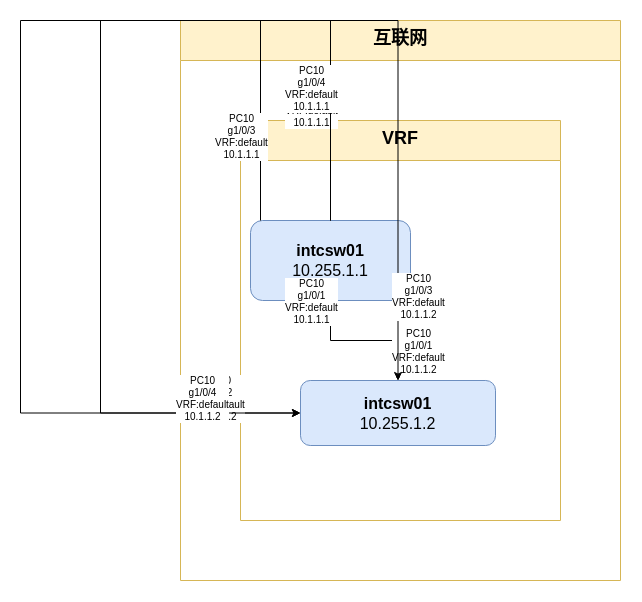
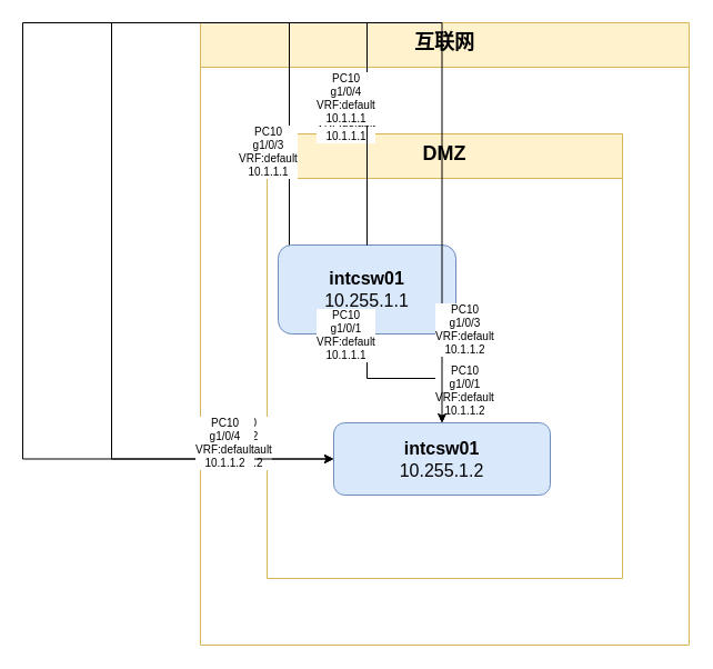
  <mxCell id="0" />
  <mxCell id="1" parent="0" />
  <mxCell id="2" value="互联网" style="swimlane;fontStyle=1;align=center;verticalAlign=top;horizontal=1;startSize=40;collapsible=0;marginBottom=0;fillColor=#fff2cc;strokeColor=#d6b656;fontSize=18;" vertex="1" parent="1" data_type="region" data_name="互联网" data_parent_name=""><mxGeometry x="180" y="20" width="440" height="560" as="geometry" /></mxCell>
- <mxCell id="3" value="VRF" style="swimlane;fontStyle=1;align=center;verticalAlign=top;horizontal=1;startSize=40;collapsible=0;marginBottom=0;fillColor=#fff2cc;strokeColor=#d6b656;fontSize=18;" vertex="1" parent="2" data_type="region" data_name="DMZ" data_parent_name="互联网"><mxGeometry x="60" y="100" width="320" height="400" as="geometry" /></mxCell>
+ <mxCell id="3" value="DMZ" style="swimlane;fontStyle=1;align=center;verticalAlign=top;horizontal=1;startSize=40;collapsible=0;marginBottom=0;fillColor=#fff2cc;strokeColor=#d6b656;fontSize=18;" vertex="1" parent="2" data_type="region" data_name="DMZ" data_parent_name="互联网"><mxGeometry x="60" y="100" width="320" height="400" as="geometry" /></mxCell>
  <mxCell id="4" value="&lt;div&gt;&lt;b&gt;intcsw01&lt;/b&gt;&lt;br/&gt;10.255.1.1&lt;/div&gt;" style="rounded=1;whiteSpace=wrap;html=1;fillColor=#dae8fc;strokeColor=#6c8ebf;fontSize=16;" vertex="1" parent="3" data_type="device" data_device_name="intcsw01" data_management_address="10.255.1.1" data_region="DMZ" data_parent_region="互联网" data_device_model="8886" data_device_type="核心交换机" data_cabinet="a01" data_u_position="20"><mxGeometry x="10" y="100" width="160" height="80" as="geometry" /></mxCell>
  <mxCell id="5" value="&lt;div&gt;&lt;b&gt;intcsw01&lt;/b&gt;&lt;br/&gt;10.255.1.2&lt;/div&gt;" style="rounded=1;whiteSpace=wrap;html=1;fillColor=#dae8fc;strokeColor=#6c8ebf;fontSize=16;" vertex="1" parent="3" data_type="device" data_device_name="intcsw01" data_management_address="10.255.1.2" data_region="DMZ" data_parent_region="互联网" data_device_model="8886" data_device_type="核心交换机" data_cabinet="a02" data_u_position="20"><mxGeometry x="60" y="260" width="195" height="65" as="geometry" /></mxCell>
  <mxCell id="6" edge="1" parent="1" source="4" target="5" style="edgeStyle=orthogonalEdgeStyle;rounded=0;orthogonalLoop=1;jettySize=auto;html=1;strokeColor=#000000;orthogonal=1;endArrow=classic;endFill=1;" value="" data_type="link" data_sequence="1" data_usage="核心互联" data_cable_type="光纤" data_bandwidth="" data_remark="" data_src_device_name="intcsw01" data_src_management_address="10.255.1.1" data_src_parent_region="互联网" data_src_region="DMZ" data_src_device_model="8886" data_src_device_type="核心交换机" data_src_cabinet="a01" data_src_u_position="20" data_src_port_channel="10" data_src_physical_interface="g1/0/1" data_src_vrf="default" data_src_vlan="" data_src_interface_ip="10.1.1.1" data_dst_device_name="intcsw01" data_dst_management_address="10.255.1.2" data_dst_parent_region="互联网" data_dst_region="DMZ" data_dst_device_model="8886" data_dst_device_type="核心交换机" data_dst_cabinet="a02" data_dst_u_position="20" data_dst_port_channel="10" data_dst_physical_interface="g1/0/1" data_dst_vrf="default" data_dst_vlan="" data_dst_interface_ip="10.1.1.2"><mxGeometry relative="1" as="geometry"><mxPoint x="180" y="20" as="targetPoint" /></mxGeometry></mxCell>
  <mxCell id="7" value="PC10&lt;br/&gt;g1/0/1&lt;br/&gt;VRF:default&lt;br/&gt;10.1.1.1" style="edgeLabel;html=1;align=center;verticalAlign=middle;resizable=0;points=[];fontSize=10;fontColor=#000000;labelBackgroundColor=#ffffff;strokeColor=#cccccc;rounded=1;" vertex="1" connectable="0" parent="6"><mxGeometry x="-0.8" y="0" relative="1" as="geometry"><mxPoint x="-20" y="-15" as="offset" /></mxGeometry></mxCell>
  <mxCell id="8" value="PC10&lt;br/&gt;g1/0/1&lt;br/&gt;VRF:default&lt;br/&gt;10.1.1.2" style="edgeLabel;html=1;align=center;verticalAlign=middle;resizable=0;points=[];fontSize=10;fontColor=#000000;labelBackgroundColor=#ffffff;strokeColor=#cccccc;rounded=1;" vertex="1" connectable="0" parent="6"><mxGeometry x="0.8" y="0" relative="1" as="geometry"><mxPoint x="20" y="-15" as="offset" /></mxGeometry></mxCell>
  <mxCell id="9" edge="1" parent="1" source="4" target="5" style="edgeStyle=orthogonalEdgeStyle;rounded=0;orthogonalLoop=1;jettySize=auto;html=1;strokeColor=#000000;orthogonal=1;endArrow=classic;endFill=1;" value="" data_type="link" data_sequence="1" data_usage="核心互联" data_cable_type="光纤" data_bandwidth="" data_remark="" data_src_device_name="intcsw01" data_src_management_address="10.255.1.1" data_src_parent_region="互联网" data_src_region="DMZ" data_src_device_model="8886" data_src_device_type="核心交换机" data_src_cabinet="a01" data_src_u_position="20" data_src_port_channel="10" data_src_physical_interface="g1/0/2" data_src_vrf="default" data_src_vlan="" data_src_interface_ip="10.1.1.1" data_dst_device_name="intcsw01" data_dst_management_address="10.255.1.2" data_dst_parent_region="互联网" data_dst_region="DMZ" data_dst_device_model="8886" data_dst_device_type="核心交换机" data_dst_cabinet="a02" data_dst_u_position="20" data_dst_port_channel="10" data_dst_physical_interface="g1/0/2" data_dst_vrf="default" data_dst_vlan="" data_dst_interface_ip="10.1.1.2"><mxGeometry relative="1" as="geometry"><Array as="points"><mxPoint x="100" y="20" /></Array><mxPoint x="180" y="20" as="targetPoint" /></mxGeometry></mxCell>
  <mxCell id="10" value="PC10&lt;br/&gt;g1/0/2&lt;br/&gt;VRF:default&lt;br/&gt;10.1.1.1" style="edgeLabel;html=1;align=center;verticalAlign=middle;resizable=0;points=[];fontSize=10;fontColor=#000000;labelBackgroundColor=#ffffff;strokeColor=#cccccc;rounded=1;" vertex="1" connectable="0" parent="9"><mxGeometry x="-0.8" y="0" relative="1" as="geometry"><mxPoint x="-20" y="-15" as="offset" /></mxGeometry></mxCell>
  <mxCell id="11" value="PC10&lt;br/&gt;g1/0/2&lt;br/&gt;VRF:default&lt;br/&gt;10.1.1.2" style="edgeLabel;html=1;align=center;verticalAlign=middle;resizable=0;points=[];fontSize=10;fontColor=#000000;labelBackgroundColor=#ffffff;strokeColor=#cccccc;rounded=1;" vertex="1" connectable="0" parent="9"><mxGeometry x="0.8" y="0" relative="1" as="geometry"><mxPoint x="20" y="-15" as="offset" /></mxGeometry></mxCell>
  <mxCell id="12" edge="1" parent="1" source="4" target="5" style="edgeStyle=orthogonalEdgeStyle;rounded=0;orthogonalLoop=1;jettySize=auto;html=1;strokeColor=#000000;orthogonal=1;endArrow=classic;endFill=1;" value="" data_type="link" data_sequence="1" data_usage="核心互联" data_cable_type="光纤" data_bandwidth="" data_remark="" data_src_device_name="intcsw01" data_src_management_address="10.255.1.1" data_src_parent_region="互联网" data_src_region="DMZ" data_src_device_model="8886" data_src_device_type="核心交换机" data_src_cabinet="a01" data_src_u_position="20" data_src_port_channel="10" data_src_physical_interface="g1/0/3" data_src_vrf="default" data_src_vlan="" data_src_interface_ip="10.1.1.1" data_dst_device_name="intcsw01" data_dst_management_address="10.255.1.2" data_dst_parent_region="互联网" data_dst_region="DMZ" data_dst_device_model="8886" data_dst_device_type="核心交换机" data_dst_cabinet="a02" data_dst_u_position="20" data_dst_port_channel="10" data_dst_physical_interface="g1/0/3" data_dst_vrf="default" data_dst_vlan="" data_dst_interface_ip="10.1.1.2"><mxGeometry relative="1" as="geometry"><Array as="points"><mxPoint x="260" y="20" /></Array><mxPoint x="180" y="20" as="targetPoint" /></mxGeometry></mxCell>
  <mxCell id="13" value="PC10&lt;br/&gt;g1/0/3&lt;br/&gt;VRF:default&lt;br/&gt;10.1.1.1" style="edgeLabel;html=1;align=center;verticalAlign=middle;resizable=0;points=[];fontSize=10;fontColor=#000000;labelBackgroundColor=#ffffff;strokeColor=#cccccc;rounded=1;" vertex="1" connectable="0" parent="12"><mxGeometry x="-0.8" y="0" relative="1" as="geometry"><mxPoint x="-20" y="-15" as="offset" /></mxGeometry></mxCell>
  <mxCell id="14" value="PC10&lt;br/&gt;g1/0/3&lt;br/&gt;VRF:default&lt;br/&gt;10.1.1.2" style="edgeLabel;html=1;align=center;verticalAlign=middle;resizable=0;points=[];fontSize=10;fontColor=#000000;labelBackgroundColor=#ffffff;strokeColor=#cccccc;rounded=1;" vertex="1" connectable="0" parent="12"><mxGeometry x="0.8" y="0" relative="1" as="geometry"><mxPoint x="20" y="-15" as="offset" /></mxGeometry></mxCell>
  <mxCell id="15" edge="1" parent="1" source="4" target="5" style="edgeStyle=orthogonalEdgeStyle;rounded=0;orthogonalLoop=1;jettySize=auto;html=1;strokeColor=#000000;orthogonal=1;endArrow=classic;endFill=1;" value="" data_type="link" data_sequence="1" data_usage="核心互联" data_cable_type="光纤" data_bandwidth="" data_remark="" data_src_device_name="intcsw01" data_src_management_address="10.255.1.1" data_src_parent_region="互联网" data_src_region="DMZ" data_src_device_model="8886" data_src_device_type="核心交换机" data_src_cabinet="a01" data_src_u_position="20" data_src_port_channel="10" data_src_physical_interface="g1/0/4" data_src_vrf="default" data_src_vlan="" data_src_interface_ip="10.1.1.1" data_dst_device_name="intcsw01" data_dst_management_address="10.255.1.2" data_dst_parent_region="互联网" data_dst_region="DMZ" data_dst_device_model="8886" data_dst_device_type="核心交换机" data_dst_cabinet="a02" data_dst_u_position="20" data_dst_port_channel="10" data_dst_physical_interface="g1/0/4" data_dst_vrf="default" data_dst_vlan="" data_dst_interface_ip="10.1.1.2"><mxGeometry relative="1" as="geometry"><Array as="points"><mxPoint x="20" y="20" /></Array><mxPoint x="180" y="20" as="targetPoint" /></mxGeometry></mxCell>
  <mxCell id="16" value="PC10&lt;br/&gt;g1/0/4&lt;br/&gt;VRF:default&lt;br/&gt;10.1.1.1" style="edgeLabel;html=1;align=center;verticalAlign=middle;resizable=0;points=[];fontSize=10;fontColor=#000000;labelBackgroundColor=#ffffff;strokeColor=#cccccc;rounded=1;" vertex="1" connectable="0" parent="15"><mxGeometry x="-0.8" y="0" relative="1" as="geometry"><mxPoint x="-20" y="-15" as="offset" /></mxGeometry></mxCell>
  <mxCell id="17" value="PC10&lt;br/&gt;g1/0/4&lt;br/&gt;VRF:default&lt;br/&gt;10.1.1.2" style="edgeLabel;html=1;align=center;verticalAlign=middle;resizable=0;points=[];fontSize=10;fontColor=#000000;labelBackgroundColor=#ffffff;strokeColor=#cccccc;rounded=1;" vertex="1" connectable="0" parent="15"><mxGeometry x="0.8" y="0" relative="1" as="geometry"><mxPoint x="20" y="-15" as="offset" /></mxGeometry></mxCell>
